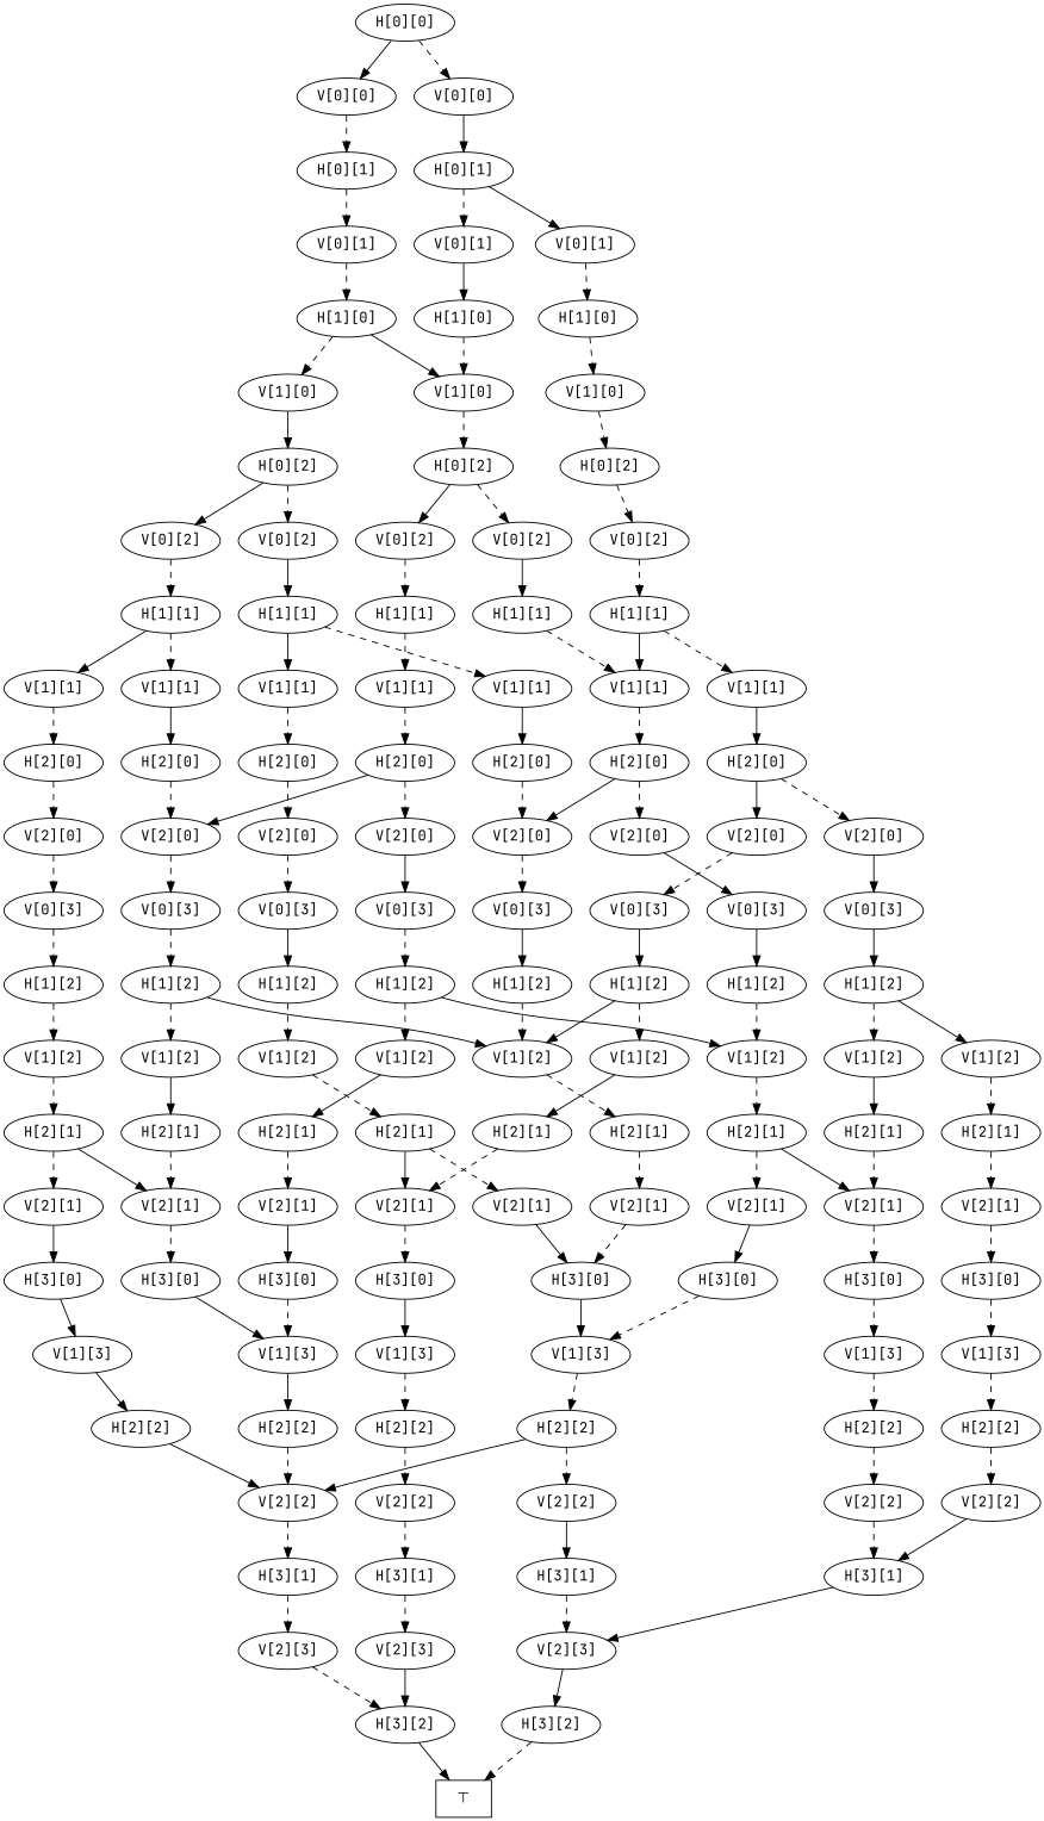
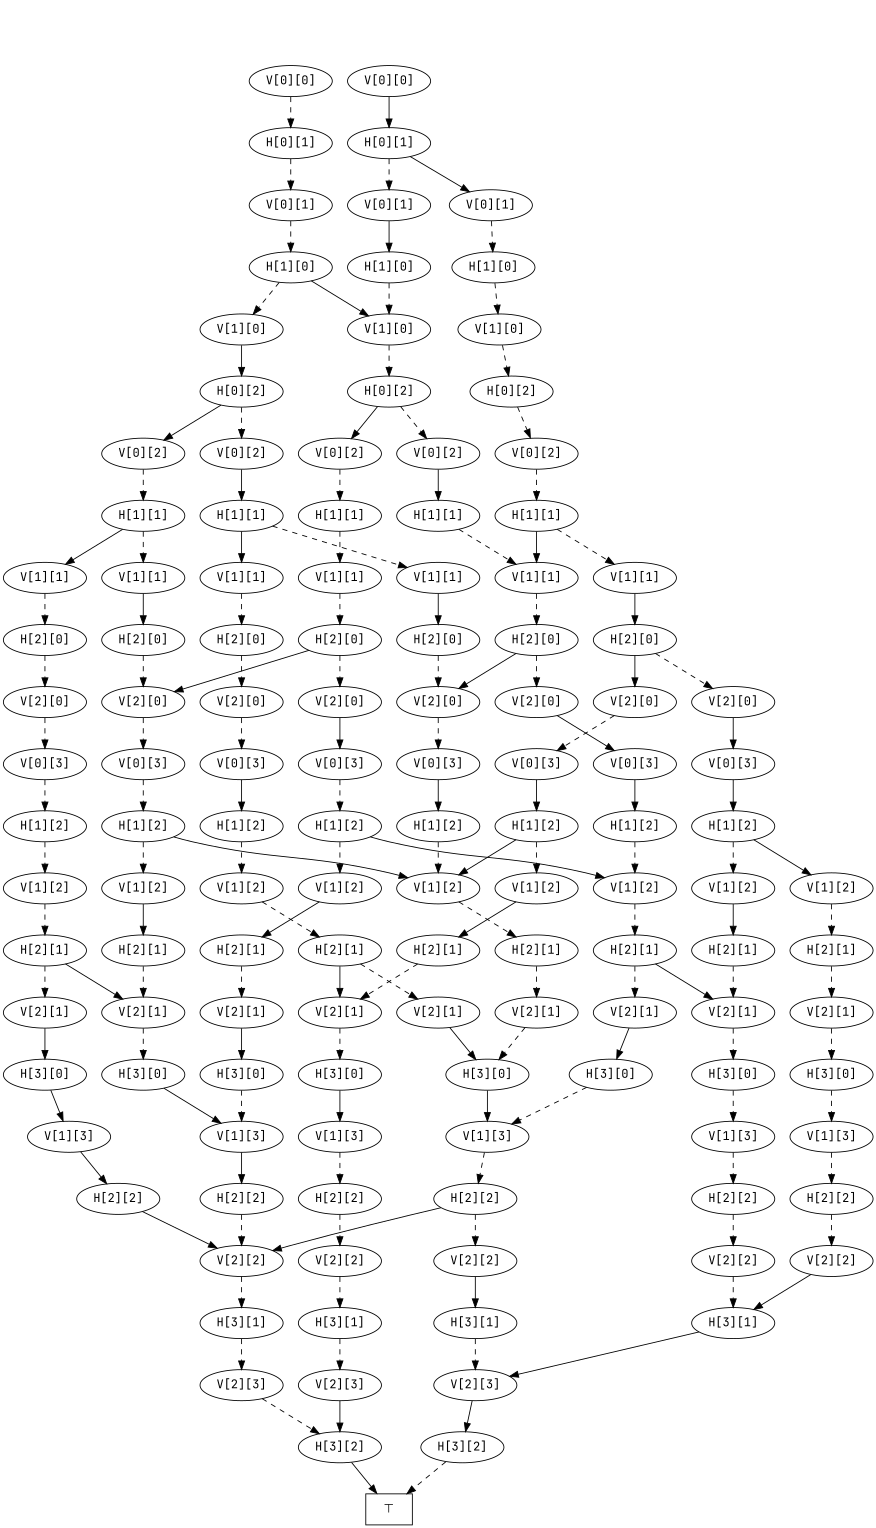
  digraph {
    fontname="JetBrains Mono"
    node [fontname="JetBrains Mono"]
    edge [style=dashed fontname="JetBrains Mono"]
-   n1 [label="H[0][0]"]
    n2 [label="V[0][0]"]
    n3 [label="V[0][0]"]
    n4 [label="H[0][1]"]
    n5 [label="H[0][1]"]
    n6 [label="V[0][1]"]
    n7 [label="V[0][1]"]
    n8 [label="V[0][1]"]
    n9 [label="H[1][0]"]
    n10 [label="H[1][0]"]
    n11 [label="H[1][0]"]
    n12 [label="V[1][0]"]
    n13 [label="V[1][0]"]
    n14 [label="V[1][0]"]
    n15 [label="H[0][2]"]
    n16 [label="H[0][2]"]
    n17 [label="H[0][2]"]
    n18 [label="V[0][2]"]
    n19 [label="V[0][2]"]
    n20 [label="V[0][2]"]
    n21 [label="V[0][2]"]
    n22 [label="V[0][2]"]
    n23 [label="H[1][1]"]
    n24 [label="H[1][1]"]
    n25 [label="H[1][1]"]
    n26 [label="H[1][1]"]
    n27 [label="H[1][1]"]
    n28 [label="V[1][1]"]
    n29 [label="V[1][1]"]
    n30 [label="V[1][1]"]
    n31 [label="V[1][1]"]
    n32 [label="V[1][1]"]
    n33 [label="V[1][1]"]
    n34 [label="V[1][1]"]
    n35 [label="H[2][0]"]
    n36 [label="H[2][0]"]
    n37 [label="H[2][0]"]
    n38 [label="H[2][0]"]
    n39 [label="H[2][0]"]
    n40 [label="H[2][0]"]
    n41 [label="H[2][0]"]
    n42 [label="V[2][0]"]
    n43 [label="V[2][0]"]
    n44 [label="V[2][0]"]
    n45 [label="V[2][0]"]
    n46 [label="V[2][0]"]
    n47 [label="V[2][0]"]
    n48 [label="V[2][0]"]
    n49 [label="V[2][0]"]
    n50 [label="V[0][3]"]
    n51 [label="V[0][3]"]
    n52 [label="V[0][3]"]
    n53 [label="V[0][3]"]
    n54 [label="V[0][3]"]
    n55 [label="V[0][3]"]
    n56 [label="V[0][3]"]
    n57 [label="V[0][3]"]
    n58 [label="H[1][2]"]
    n59 [label="H[1][2]"]
    n60 [label="H[1][2]"]
    n61 [label="H[1][2]"]
    n62 [label="H[1][2]"]
    n63 [label="H[1][2]"]
    n64 [label="H[1][2]"]
    n65 [label="H[1][2]"]
    n66 [label="V[1][2]"]
    n67 [label="V[1][2]"]
    n68 [label="V[1][2]"]
    n69 [label="V[1][2]"]
    n70 [label="V[1][2]"]
    n71 [label="V[1][2]"]
    n72 [label="V[1][2]"]
    n73 [label="V[1][2]"]
    n74 [label="V[1][2]"]
    n75 [label="H[2][1]"]
    n76 [label="H[2][1]"]
    n77 [label="H[2][1]"]
    n78 [label="H[2][1]"]
    n79 [label="H[2][1]"]
    n80 [label="H[2][1]"]
    n81 [label="H[2][1]"]
    n82 [label="H[2][1]"]
    n83 [label="H[2][1]"]
    n84 [label="V[2][1]"]
    n85 [label="V[2][1]"]
    n86 [label="V[2][1]"]
    n87 [label="V[2][1]"]
    n88 [label="V[2][1]"]
    n89 [label="V[2][1]"]
    n90 [label="V[2][1]"]
    n91 [label="V[2][1]"]
    n92 [label="V[2][1]"]
    n93 [label="H[3][0]"]
    n94 [label="H[3][0]"]
    n95 [label="H[3][0]"]
    n96 [label="H[3][0]"]
    n97 [label="H[3][0]"]
    n98 [label="H[3][0]"]
    n99 [label="H[3][0]"]
    n100 [label="H[3][0]"]
    n101 [label="V[1][3]"]
    n102 [label="V[1][3]"]
    n103 [label="V[1][3]"]
    n104 [label="V[1][3]"]
    n105 [label="V[1][3]"]
    n106 [label="V[1][3]"]
    n107 [label="H[2][2]"]
    n108 [label="H[2][2]"]
    n109 [label="H[2][2]"]
    n110 [label="H[2][2]"]
    n111 [label="H[2][2]"]
    n112 [label="H[2][2]"]
    n113 [label="V[2][2]"]
    n114 [label="V[2][2]"]
    n115 [label="V[2][2]"]
    n116 [label="V[2][2]"]
    n117 [label="V[2][2]"]
    n118 [label="H[3][1]"]
    n119 [label="H[3][1]"]
    n120 [label="H[3][1]"]
    n121 [label="H[3][1]"]
    n122 [label="V[2][3]"]
    n123 [label="V[2][3]"]
    n124 [label="V[2][3]"]
    n125 [label="H[3][2]"]
    n126 [label="H[3][2]"]
    n127 [label="⊤" shape=box]
-   n1 -> n2
-   n1 -> n3 [style=solid]
    n2 -> n4 [style=solid]
    n3 -> n5
    n4 -> n6 [style=solid]
    n4 -> n7
    n5 -> n8
    n6 -> n9
    n7 -> n11 [style=solid]
    n8 -> n10
    n9 -> n12
    n10 -> n13
    n10 -> n14 [style=solid]
    n11 -> n14
    n12 -> n17
    n13 -> n15 [style=solid]
    n14 -> n16
    n15 -> n18
    n15 -> n19 [style=solid]
    n16 -> n20 [style=solid]
    n16 -> n21
    n17 -> n22
    n18 -> n24 [style=solid]
    n19 -> n27
    n20 -> n23
    n21 -> n25 [style=solid]
    n22 -> n26
    n23 -> n34
    n24 -> n32
    n24 -> n33 [style=solid]
    n25 -> n28
    n26 -> n28 [style=solid]
    n26 -> n29
    n27 -> n30
    n27 -> n31 [style=solid]
    n28 -> n38
    n29 -> n37 [style=solid]
    n30 -> n36 [style=solid]
    n31 -> n41
    n32 -> n39 [style=solid]
    n33 -> n40
    n34 -> n35
    n35 -> n44 [style=solid]
    n35 -> n48
    n36 -> n44
    n37 -> n42
    n37 -> n43 [style=solid]
    n38 -> n45 [style=solid]
    n38 -> n47
    n39 -> n45
    n40 -> n49
    n41 -> n46
    n42 -> n55 [style=solid]
    n43 -> n57
    n44 -> n53
    n45 -> n52
    n46 -> n51
    n47 -> n50 [style=solid]
    n48 -> n56 [style=solid]
    n49 -> n54
    n50 -> n64 [style=solid]
    n51 -> n59
    n52 -> n65 [style=solid]
    n53 -> n61
    n54 -> n60 [style=solid]
    n55 -> n62 [style=solid]
    n56 -> n63
    n57 -> n58 [style=solid]
    n58 -> n66 [style=solid]
    n58 -> n67
    n59 -> n69
    n60 -> n68
    n61 -> n66 [style=solid]
    n61 -> n70
    n62 -> n73 [style=solid]
    n62 -> n74
    n63 -> n71
    n63 -> n72 [style=solid]
    n64 -> n72
    n65 -> n66
    n66 -> n80
    n67 -> n82 [style=solid]
    n68 -> n76
    n69 -> n75
    n70 -> n78 [style=solid]
    n71 -> n79 [style=solid]
    n72 -> n83
    n73 -> n77
    n74 -> n81 [style=solid]
    n75 -> n84 [style=solid]
    n75 -> n85
    n76 -> n87
    n76 -> n88 [style=solid]
    n77 -> n86
    n78 -> n84
    n79 -> n89
    n80 -> n90
    n81 -> n91
    n82 -> n88
    n83 -> n91 [style=solid]
    n83 -> n92
    n84 -> n96
    n85 -> n100 [style=solid]
    n86 -> n93
    n87 -> n94 [style=solid]
    n88 -> n98
    n89 -> n95 [style=solid]
    n90 -> n94
    n91 -> n97
    n92 -> n99 [style=solid]
    n93 -> n102
    n94 -> n104 [style=solid]
    n95 -> n101
    n96 -> n101 [style=solid]
    n97 -> n103
    n98 -> n105 [style=solid]
    n99 -> n104
    n100 -> n106 [style=solid]
    n101 -> n107 [style=solid]
    n102 -> n108
    n103 -> n109
    n104 -> n111
    n105 -> n110
    n106 -> n112 [style=solid]
    n107 -> n115
    n108 -> n117
    n109 -> n114
    n110 -> n113
    n111 -> n115 [style=solid]
    n111 -> n116
    n112 -> n115 [style=solid]
    n113 -> n119
    n114 -> n118
    n115 -> n120
    n116 -> n121 [style=solid]
    n117 -> n118 [style=solid]
    n118 -> n122 [style=solid]
    n119 -> n124
    n120 -> n123
    n121 -> n122
    n122 -> n126 [style=solid]
    n123 -> n125
    n124 -> n125 [style=solid]
    n125 -> n127 [style=solid]
    n126 -> n127
  }
